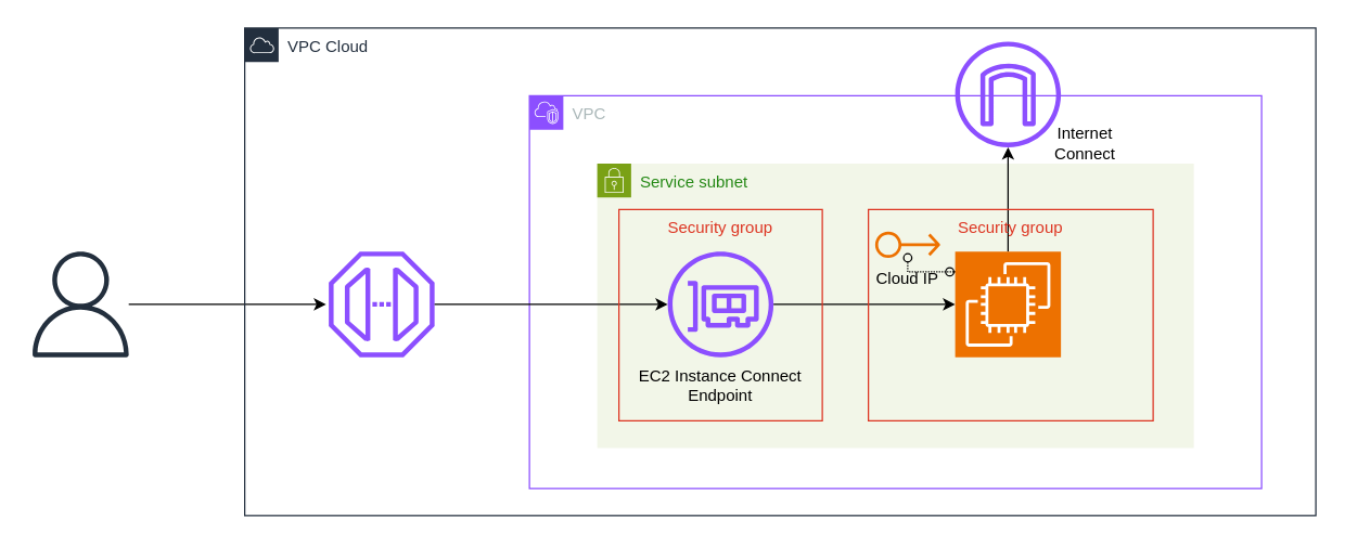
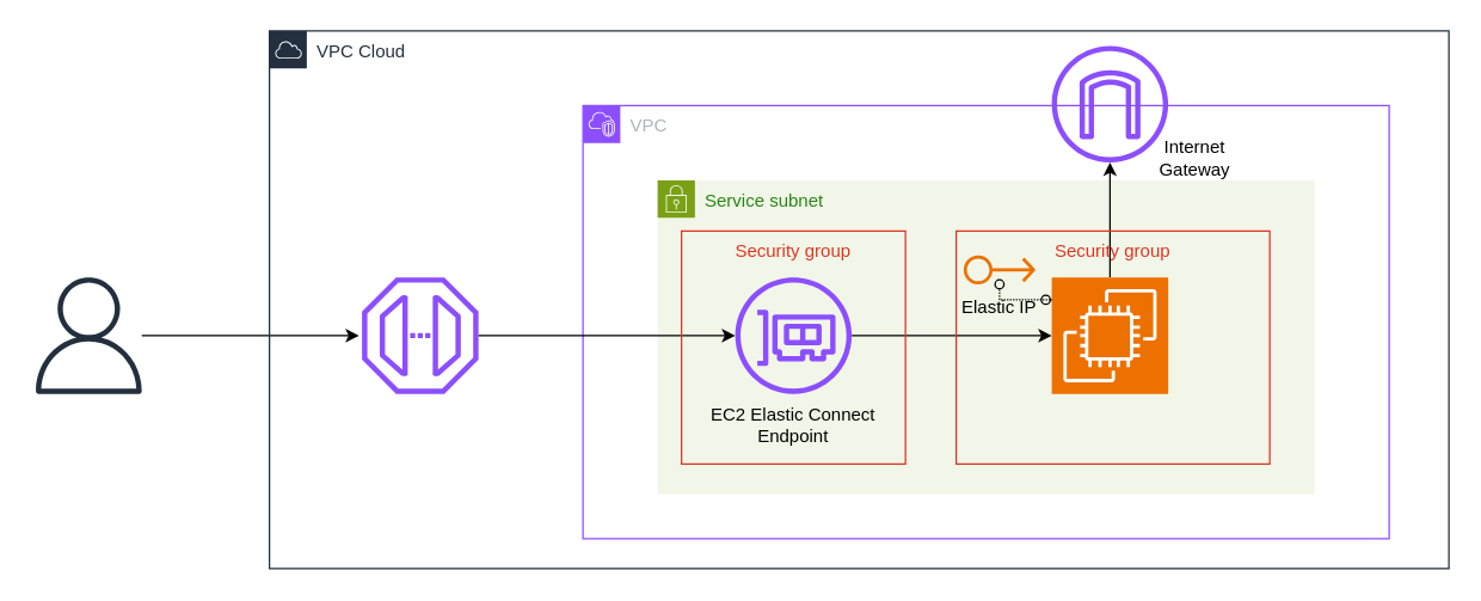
  <mxCell id="0" />
  <mxCell id="1" parent="0" />
  <mxCell id="2" value="Service subnet" style="points=[[0,0],[0.25,0],[0.5,0],[0.75,0],[1,0],[1,0.25],[1,0.5],[1,0.75],[1,1],[0.75,1],[0.5,1],[0.25,1],[0,1],[0,0.75],[0,0.5],[0,0.25]];outlineConnect=0;gradientColor=none;html=1;whiteSpace=wrap;fontSize=12;fontStyle=0;container=1;pointerEvents=0;collapsible=0;recursiveResize=0;shape=mxgraph.aws4.group;grIcon=mxgraph.aws4.group_security_group;grStroke=0;strokeColor=#7AA116;fillColor=#F2F6E8;verticalAlign=top;align=left;spacingLeft=30;fontColor=#248814;dashed=0;" parent="1" vertex="1"><mxGeometry x="440" y="120" width="440" height="210" as="geometry" /></mxCell>
  <mxCell id="3" value="" style="edgeStyle=orthogonalEdgeStyle;rounded=0;orthogonalLoop=1;jettySize=auto;html=1;endArrow=oval;endFill=0;startArrow=oval;startFill=0;dashed=1;dashPattern=1 1;" parent="2" target="13" edge="1"><mxGeometry relative="1" as="geometry"><Array as="points"><mxPoint x="280" y="80" /><mxPoint x="220" y="80" /></Array><mxPoint x="260" y="80" as="sourcePoint" /></mxGeometry></mxCell>
  <mxCell id="4" value="VPC" style="points=[[0,0],[0.25,0],[0.5,0],[0.75,0],[1,0],[1,0.25],[1,0.5],[1,0.75],[1,1],[0.75,1],[0.5,1],[0.25,1],[0,1],[0,0.75],[0,0.5],[0,0.25]];outlineConnect=0;gradientColor=none;html=1;whiteSpace=wrap;fontSize=12;fontStyle=0;container=0;pointerEvents=0;collapsible=0;recursiveResize=0;shape=mxgraph.aws4.group;grIcon=mxgraph.aws4.group_vpc2;strokeColor=#8C4FFF;fillColor=none;verticalAlign=top;align=left;spacingLeft=30;fontColor=#AAB7B8;dashed=0;" parent="1" vertex="1"><mxGeometry x="390" y="70" width="540" height="290" as="geometry" /></mxCell>
  <mxCell id="5" value="" style="group" parent="1" vertex="1" connectable="0"><mxGeometry x="210" y="181" width="142" height="118" as="geometry" /></mxCell>
  <mxCell id="6" value="" style="sketch=0;outlineConnect=0;fontColor=#232F3E;gradientColor=none;fillColor=#8C4FFF;strokeColor=none;dashed=0;verticalLabelPosition=bottom;verticalAlign=top;align=center;html=1;fontSize=12;fontStyle=0;aspect=fixed;pointerEvents=1;shape=mxgraph.aws4.endpoint;" parent="5" vertex="1"><mxGeometry x="32" y="4" width="78" height="78" as="geometry" /></mxCell>
  <mxCell id="7" style="edgeStyle=orthogonalEdgeStyle;rounded=0;orthogonalLoop=1;jettySize=auto;html=1;" parent="1" source="8" edge="1"><mxGeometry relative="1" as="geometry"><mxPoint x="240" y="224" as="targetPoint" /></mxGeometry></mxCell>
  <mxCell id="8" value="" style="sketch=0;outlineConnect=0;fontColor=#232F3E;gradientColor=none;fillColor=#232F3D;strokeColor=none;dashed=0;verticalLabelPosition=bottom;verticalAlign=top;align=center;html=1;fontSize=12;fontStyle=0;aspect=fixed;pointerEvents=1;shape=mxgraph.aws4.user;" parent="1" vertex="1"><mxGeometry x="20" y="185" width="78" height="78" as="geometry" /></mxCell>
  <mxCell id="9" value="VPC Cloud" style="points=[[0,0],[0.25,0],[0.5,0],[0.75,0],[1,0],[1,0.25],[1,0.5],[1,0.75],[1,1],[0.75,1],[0.5,1],[0.25,1],[0,1],[0,0.75],[0,0.5],[0,0.25]];outlineConnect=0;gradientColor=none;html=1;whiteSpace=wrap;fontSize=12;fontStyle=0;container=1;pointerEvents=0;collapsible=0;recursiveResize=0;shape=mxgraph.aws4.group;grIcon=mxgraph.aws4.group_aws_cloud;strokeColor=#232F3E;fillColor=none;verticalAlign=top;align=left;spacingLeft=30;fontColor=#232F3E;dashed=0;" parent="1" vertex="1"><mxGeometry x="180" y="20" width="790" height="360" as="geometry" /></mxCell>
  <mxCell id="10" value="" style="sketch=0;outlineConnect=0;fontColor=#232F3E;gradientColor=none;fillColor=#8C4FFF;strokeColor=none;dashed=0;verticalLabelPosition=bottom;verticalAlign=top;align=center;html=1;fontSize=12;fontStyle=0;aspect=fixed;pointerEvents=1;shape=mxgraph.aws4.internet_gateway;" parent="9" vertex="1"><mxGeometry x="524" y="10" width="78" height="78" as="geometry" /></mxCell>
- <mxCell id="11" value="Internet Connect" style="text;html=1;align=center;verticalAlign=middle;whiteSpace=wrap;rounded=0;" parent="9" vertex="1"><mxGeometry x="590" y="70" width="60" height="30" as="geometry" /></mxCell>
+ <mxCell id="11" value="Internet Gateway" style="text;html=1;align=center;verticalAlign=middle;whiteSpace=wrap;rounded=0;" parent="9" vertex="1"><mxGeometry x="590" y="70" width="60" height="30" as="geometry" /></mxCell>
  <mxCell id="12" value="" style="group" parent="9" vertex="1" connectable="0"><mxGeometry x="440" y="150" width="98" height="50" as="geometry" /></mxCell>
  <mxCell id="13" value="" style="sketch=0;outlineConnect=0;fontColor=#232F3E;gradientColor=none;fillColor=#ED7100;strokeColor=none;dashed=0;verticalLabelPosition=bottom;verticalAlign=top;align=center;html=1;fontSize=12;fontStyle=0;aspect=fixed;pointerEvents=1;shape=mxgraph.aws4.elastic_ip_address;" parent="12" vertex="1"><mxGeometry x="25" width="48" height="20" as="geometry" /></mxCell>
- <mxCell id="14" value="Cloud IP" style="text;html=1;align=center;verticalAlign=middle;whiteSpace=wrap;rounded=0;" parent="12" vertex="1"><mxGeometry y="20" width="98" height="30" as="geometry" /></mxCell>
+ <mxCell id="14" value="Elastic IP" style="text;html=1;align=center;verticalAlign=middle;whiteSpace=wrap;rounded=0;" parent="12" vertex="1"><mxGeometry y="20" width="98" height="30" as="geometry" /></mxCell>
  <mxCell id="15" style="edgeStyle=orthogonalEdgeStyle;rounded=0;orthogonalLoop=1;jettySize=auto;html=1;exitX=0.5;exitY=0;exitDx=0;exitDy=0;exitPerimeter=0;" parent="1" source="19" target="10" edge="1"><mxGeometry relative="1" as="geometry"><mxPoint x="743" y="71" as="targetPoint" /></mxGeometry></mxCell>
  <mxCell id="16" style="edgeStyle=orthogonalEdgeStyle;rounded=0;orthogonalLoop=1;jettySize=auto;html=1;" parent="1" source="6" target="21" edge="1"><mxGeometry relative="1" as="geometry" /></mxCell>
  <mxCell id="17" style="edgeStyle=orthogonalEdgeStyle;rounded=0;orthogonalLoop=1;jettySize=auto;html=1;" parent="1" source="21" target="19" edge="1"><mxGeometry relative="1" as="geometry" /></mxCell>
  <mxCell id="18" value="" style="group" parent="1" vertex="1" connectable="0"><mxGeometry x="700" y="181" width="88" height="112" as="geometry" /></mxCell>
  <mxCell id="19" value="" style="sketch=0;points=[[0,0,0],[0.25,0,0],[0.5,0,0],[0.75,0,0],[1,0,0],[0,1,0],[0.25,1,0],[0.5,1,0],[0.75,1,0],[1,1,0],[0,0.25,0],[0,0.5,0],[0,0.75,0],[1,0.25,0],[1,0.5,0],[1,0.75,0]];outlineConnect=0;fontColor=#232F3E;fillColor=#ED7100;strokeColor=#ffffff;dashed=0;verticalLabelPosition=bottom;verticalAlign=top;align=center;html=1;fontSize=12;fontStyle=0;aspect=fixed;shape=mxgraph.aws4.resourceIcon;resIcon=mxgraph.aws4.ec2;" parent="18" vertex="1"><mxGeometry x="4" y="4" width="78" height="78" as="geometry" /></mxCell>
  <mxCell id="20" value="" style="group" parent="1" vertex="1" connectable="0"><mxGeometry x="460" y="181" width="142" height="112" as="geometry" /></mxCell>
  <mxCell id="21" value="" style="sketch=0;outlineConnect=0;fontColor=#232F3E;gradientColor=none;fillColor=#8C4FFF;strokeColor=none;dashed=0;verticalLabelPosition=bottom;verticalAlign=top;align=center;html=1;fontSize=12;fontStyle=0;aspect=fixed;pointerEvents=1;shape=mxgraph.aws4.elastic_network_interface;" parent="20" vertex="1"><mxGeometry x="32" y="4" width="78" height="78" as="geometry" /></mxCell>
- <mxCell id="22" value="EC2 Instance Connect Endpoint" style="text;html=1;align=center;verticalAlign=middle;whiteSpace=wrap;rounded=0;" parent="20" vertex="1"><mxGeometry y="88" width="142" height="30" as="geometry" /></mxCell>
+ <mxCell id="22" value="EC2 Elastic Connect Endpoint" style="text;html=1;align=center;verticalAlign=middle;whiteSpace=wrap;rounded=0;" parent="20" vertex="1"><mxGeometry y="88" width="142" height="30" as="geometry" /></mxCell>
  <mxCell id="23" value="Security group" style="fillColor=none;strokeColor=#DD3522;verticalAlign=top;fontStyle=0;fontColor=#DD3522;whiteSpace=wrap;html=1;" parent="1" vertex="1"><mxGeometry x="456" y="154" width="150" height="156" as="geometry" /></mxCell>
  <mxCell id="24" value="Security group" style="fillColor=none;strokeColor=#DD3522;verticalAlign=top;fontStyle=0;fontColor=#DD3522;whiteSpace=wrap;html=1;" parent="1" vertex="1"><mxGeometry x="640" y="154" width="210" height="156" as="geometry" /></mxCell>
